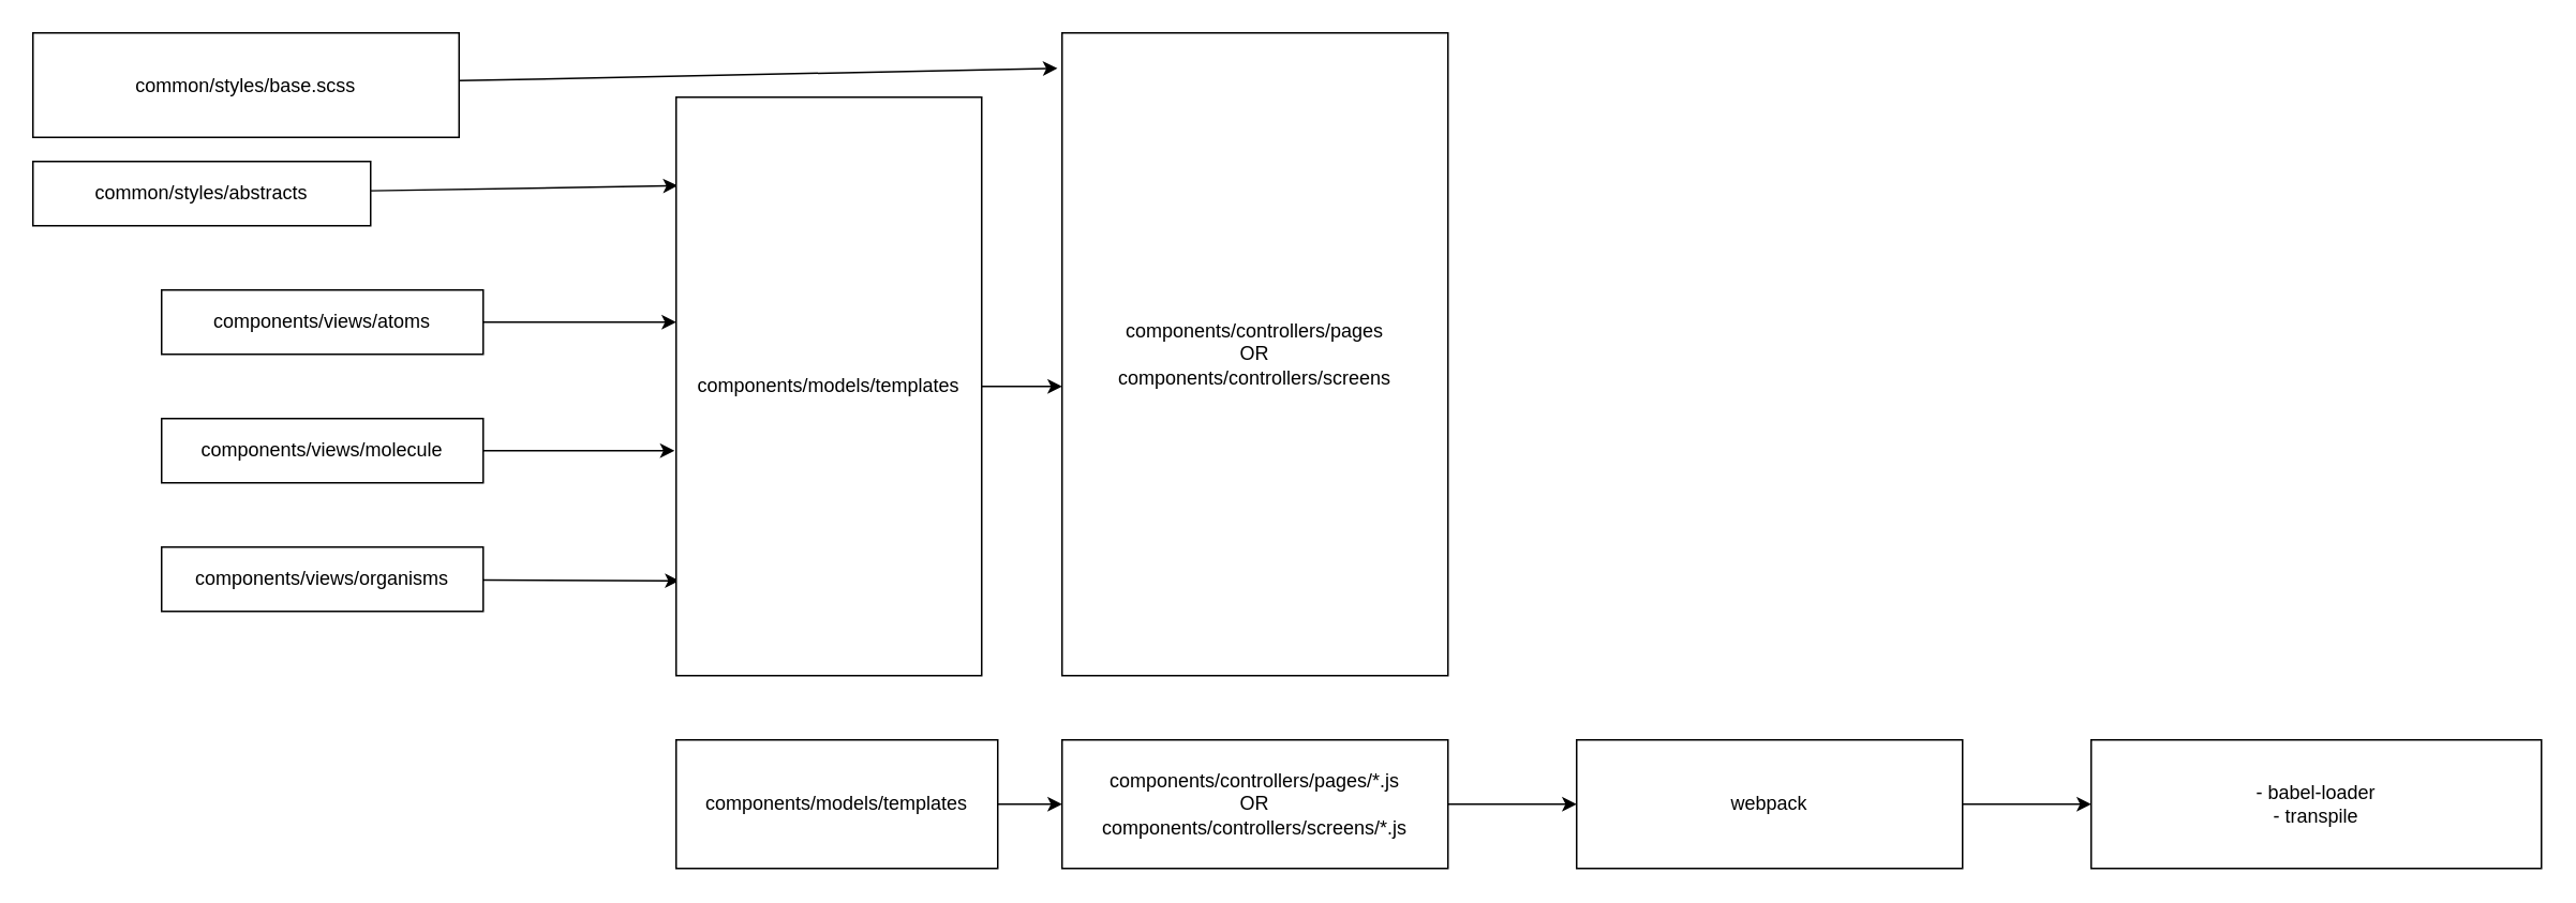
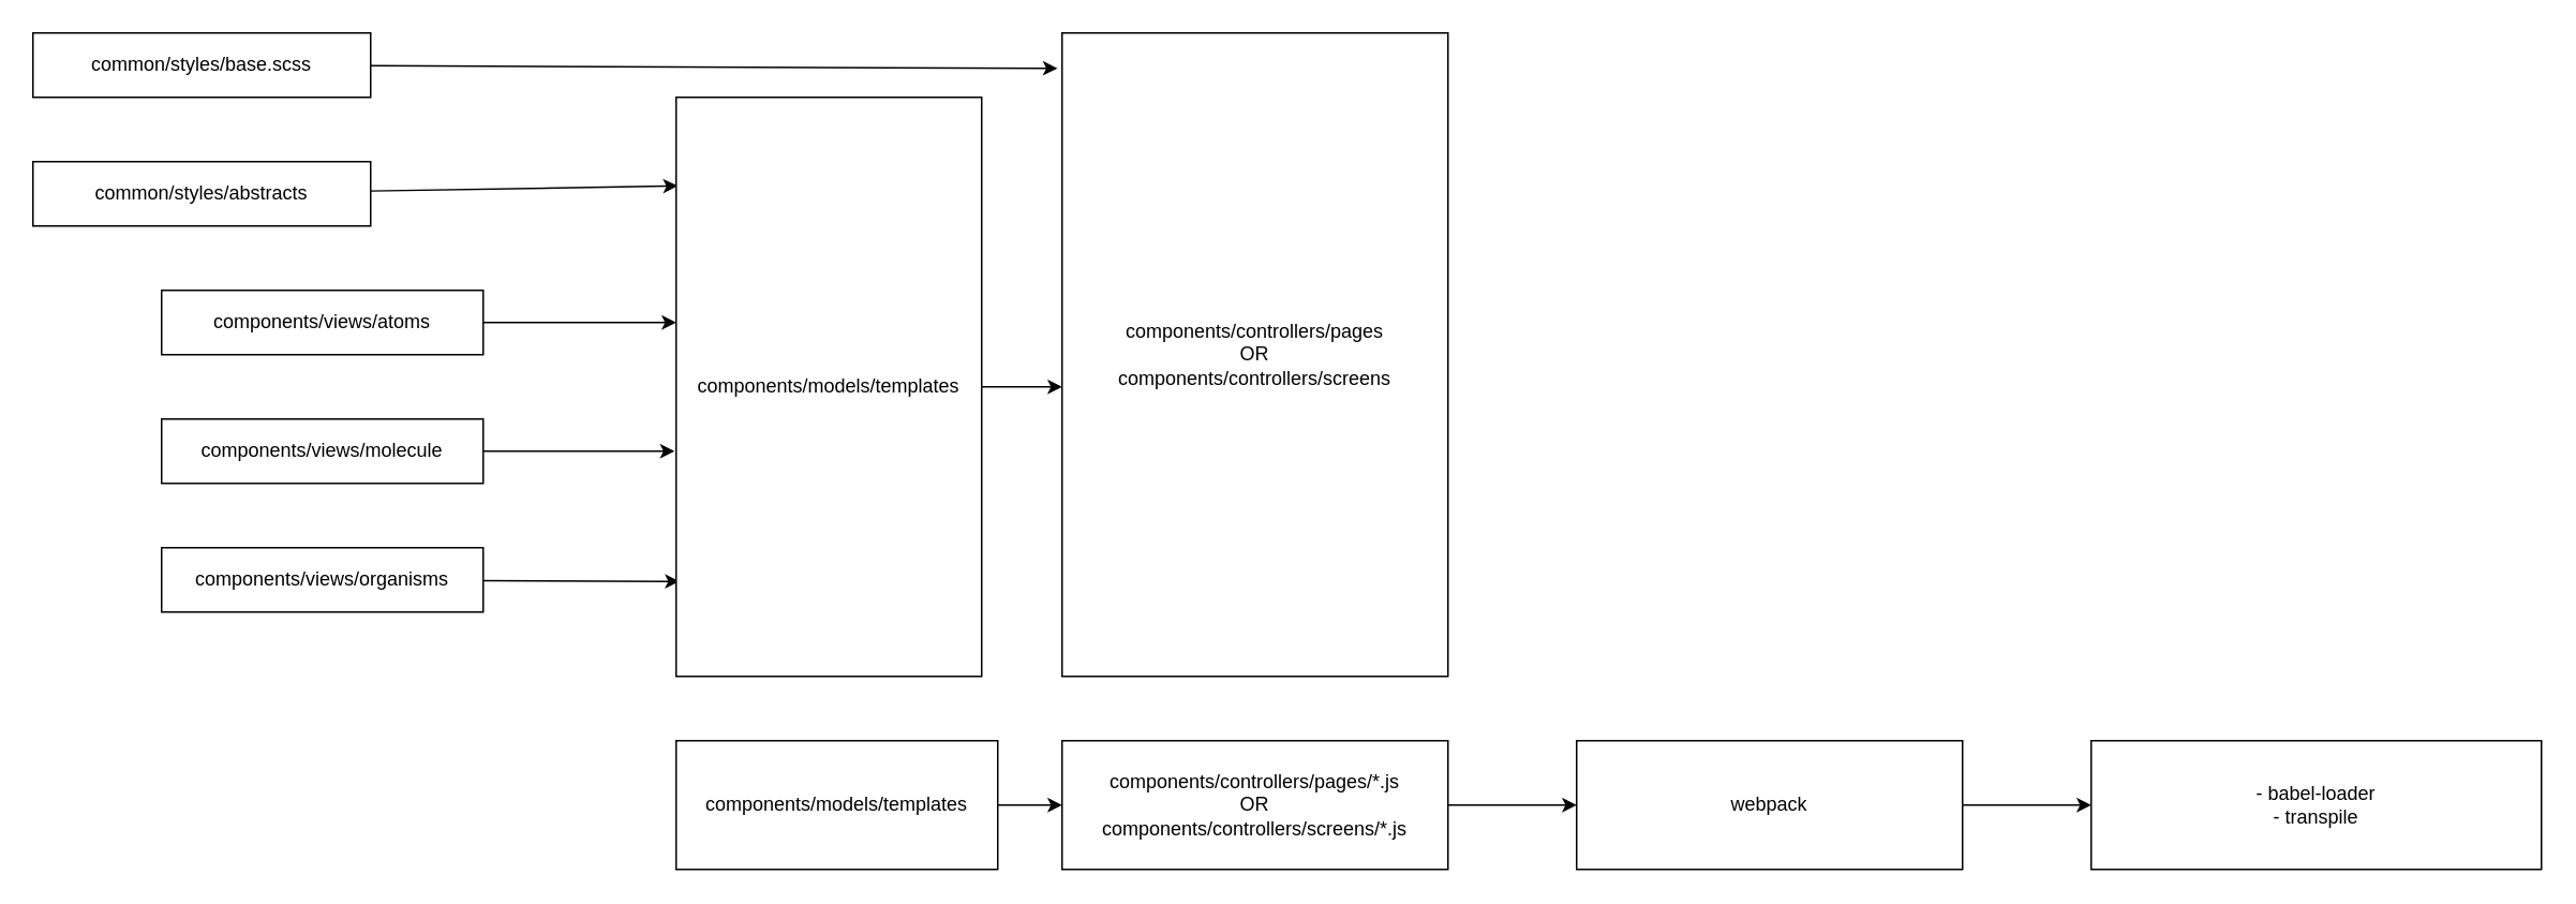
  <mxCell id="0" />
  <mxCell id="1" parent="0" />
  <mxCell id="2" style="edgeStyle=none;html=1;entryX=-0.012;entryY=0.055;entryDx=0;entryDy=0;entryPerimeter=0;" parent="1" source="3" target="14" edge="1"><mxGeometry relative="1" as="geometry" /></mxCell>
- <mxCell id="3" value="common/styles/base.scss" style="whiteSpace=wrap;html=1;" parent="1" vertex="1"><mxGeometry x="20" y="20" width="265" height="65" as="geometry" /></mxCell>
+ <mxCell id="3" value="common/styles/base.scss" style="whiteSpace=wrap;html=1;" parent="1" vertex="1"><mxGeometry x="20" y="20" width="210" height="40" as="geometry" /></mxCell>
  <mxCell id="4" style="edgeStyle=none;html=1;entryX=0.005;entryY=0.153;entryDx=0;entryDy=0;entryPerimeter=0;" parent="1" source="5" target="13" edge="1"><mxGeometry relative="1" as="geometry" /></mxCell>
  <mxCell id="5" value="common/styles/abstracts" style="whiteSpace=wrap;html=1;" parent="1" vertex="1"><mxGeometry x="20" y="100" width="210" height="40" as="geometry" /></mxCell>
  <mxCell id="6" style="edgeStyle=orthogonalEdgeStyle;rounded=0;orthogonalLoop=1;jettySize=auto;html=1;exitX=1;exitY=0.5;exitDx=0;exitDy=0;" parent="1" source="7" target="13" edge="1"><mxGeometry relative="1" as="geometry"><Array as="points"><mxPoint x="360" y="200" /><mxPoint x="360" y="200" /></Array></mxGeometry></mxCell>
  <mxCell id="7" value="components/views/atoms" style="whiteSpace=wrap;html=1;" parent="1" vertex="1"><mxGeometry x="100" y="180" width="200" height="40" as="geometry" /></mxCell>
  <mxCell id="8" style="edgeStyle=orthogonalEdgeStyle;rounded=0;orthogonalLoop=1;jettySize=auto;html=1;" parent="1" source="9" edge="1"><mxGeometry relative="1" as="geometry"><mxPoint x="419" y="280" as="targetPoint" /><Array as="points"><mxPoint x="419" y="280" /></Array></mxGeometry></mxCell>
  <mxCell id="9" value="components/views/molecule" style="whiteSpace=wrap;html=1;" parent="1" vertex="1"><mxGeometry x="100" y="260" width="200" height="40" as="geometry" /></mxCell>
  <mxCell id="10" style="edgeStyle=none;html=1;entryX=0.011;entryY=0.836;entryDx=0;entryDy=0;entryPerimeter=0;" parent="1" source="11" target="13" edge="1"><mxGeometry relative="1" as="geometry" /></mxCell>
  <mxCell id="11" value="components/views/organisms" style="whiteSpace=wrap;html=1;" parent="1" vertex="1"><mxGeometry x="100" y="340" width="200" height="40" as="geometry" /></mxCell>
  <mxCell id="12" style="edgeStyle=none;html=1;exitX=1;exitY=0.5;exitDx=0;exitDy=0;" parent="1" source="13" edge="1"><mxGeometry relative="1" as="geometry"><mxPoint x="660" y="240" as="targetPoint" /></mxGeometry></mxCell>
  <mxCell id="13" value="components/models/templates" style="whiteSpace=wrap;html=1;verticalAlign=middle;horizontal=1;" parent="1" vertex="1"><mxGeometry x="420" y="60" width="190" height="360" as="geometry" /></mxCell>
  <mxCell id="14" value="components/controllers/pages&lt;br&gt;OR&lt;br&gt;components/controllers/screens" style="whiteSpace=wrap;html=1;verticalAlign=middle;horizontal=1;" parent="1" vertex="1"><mxGeometry x="660" y="20" width="240" height="400" as="geometry" /></mxCell>
  <mxCell id="15" style="edgeStyle=none;html=1;entryX=0;entryY=0.5;entryDx=0;entryDy=0;" parent="1" source="16" target="20" edge="1"><mxGeometry relative="1" as="geometry"><mxPoint x="980" y="500" as="targetPoint" /></mxGeometry></mxCell>
  <mxCell id="16" value="components/controllers/pages/*.js&lt;br&gt;OR&lt;br&gt;components/controllers/screens/*.js" style="rounded=0;whiteSpace=wrap;html=1;" parent="1" vertex="1"><mxGeometry x="660" y="460" width="240" height="80" as="geometry" /></mxCell>
  <mxCell id="17" style="edgeStyle=none;html=1;entryX=0;entryY=0.5;entryDx=0;entryDy=0;" parent="1" source="18" target="16" edge="1"><mxGeometry relative="1" as="geometry" /></mxCell>
  <mxCell id="18" value="components/models/templates" style="rounded=0;whiteSpace=wrap;html=1;" parent="1" vertex="1"><mxGeometry x="420" y="460" width="200" height="80" as="geometry" /></mxCell>
  <mxCell id="19" style="edgeStyle=none;html=1;entryX=0;entryY=0.5;entryDx=0;entryDy=0;" parent="1" source="20" target="21" edge="1"><mxGeometry relative="1" as="geometry" /></mxCell>
  <mxCell id="20" value="webpack" style="rounded=0;whiteSpace=wrap;html=1;" parent="1" vertex="1"><mxGeometry x="980" y="460" width="240" height="80" as="geometry" /></mxCell>
  <mxCell id="21" value="- babel-loader&lt;br&gt;- transpile" style="rounded=0;whiteSpace=wrap;html=1;" parent="1" vertex="1"><mxGeometry x="1300" y="460" width="280" height="80" as="geometry" /></mxCell>
